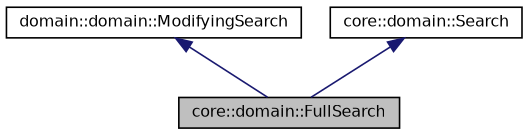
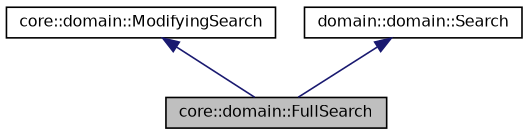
  digraph {
    node [color=black fillcolor=white fontname=Helvetica fontsize=10 shape=record style=filled]
    edge [color=midnightblue dir=back fontname=Helvetica fontsize=10 labelfontname=Helvetica labelfontsize=10 style=solid]
    n1 [fillcolor=grey75 fontcolor=black height=0.2 label="core::domain::FullSearch" width=0.4]
-   n2 [height=0.2 label="domain::domain::ModifyingSearch" width=0.4]
-   n3 [height=0.2 label="core::domain::Search" width=0.4]
+   n2 [height=0.2 label="core::domain::ModifyingSearch" width=0.4]
+   n3 [height=0.2 label="domain::domain::Search" width=0.4]
    n2 -> n1
    n3 -> n1
  }
